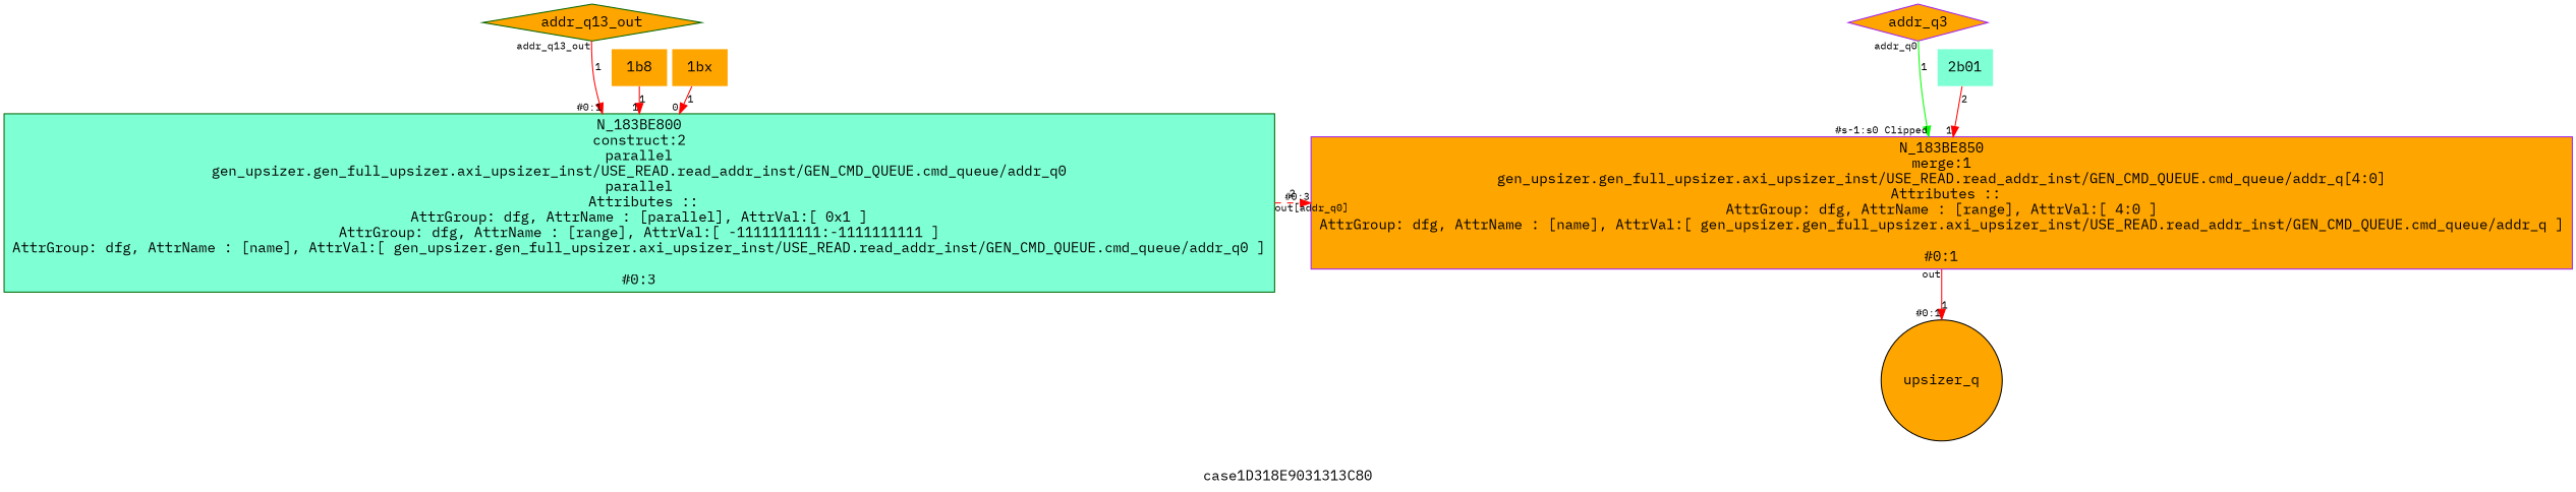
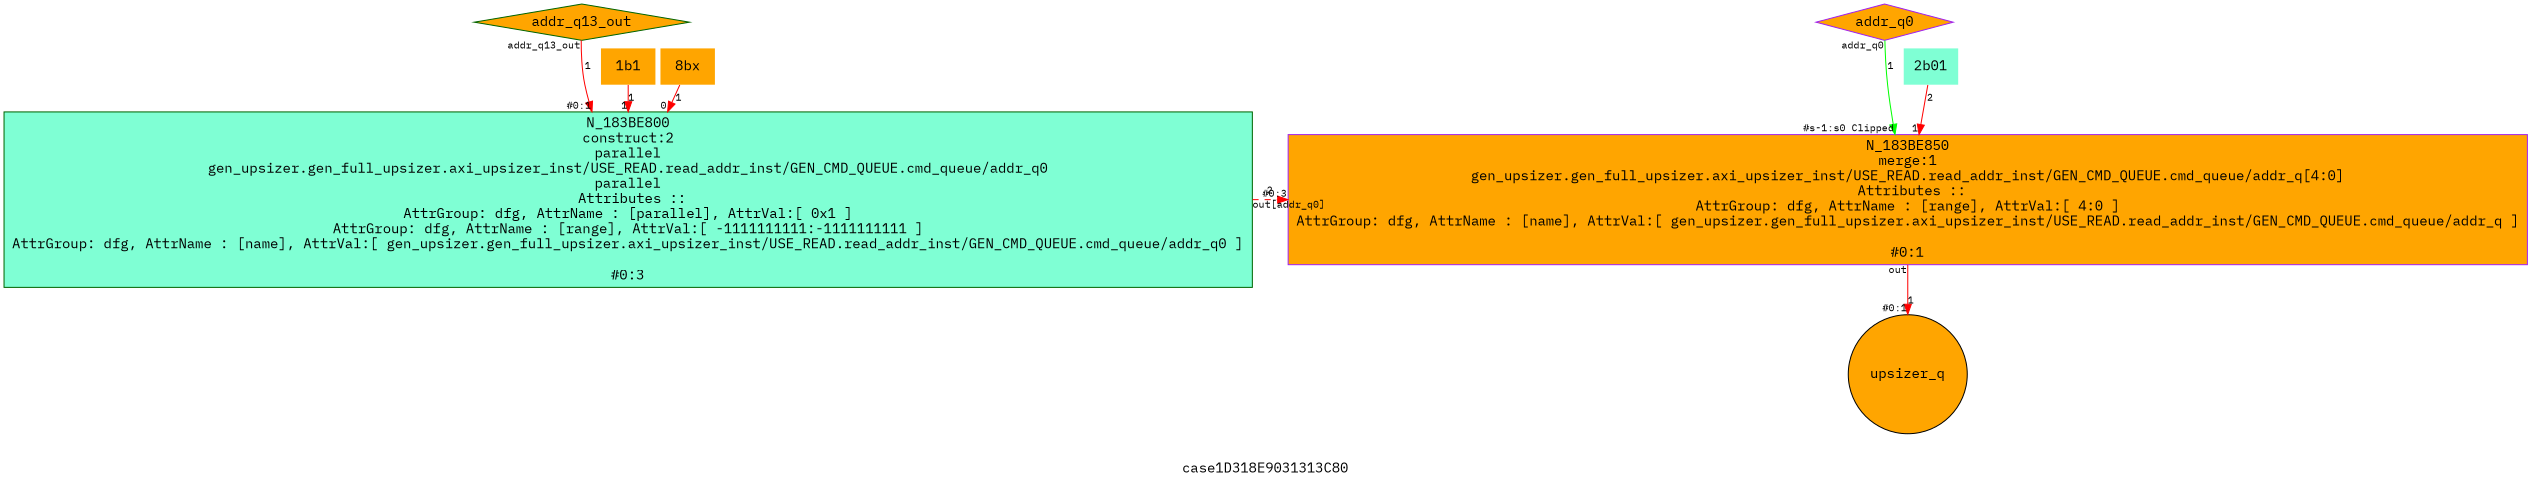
  digraph {
    fontname="IBM Plex Mono"
    label=case1D318E9031313C80
    ranksep=0.1
    splines=true
    node [color=purple fillcolor=orange fontname="IBM Plex Mono" shape=plaintext style=filled]
    edge [color="#ff0000" fontname="IBM Plex Mono" fontsize=10 headlabel="#0:1"]
    n1 [color=darkgreen label=addr_q13_out shape=diamond]
-   n2 [label=addr_q3 shape=diamond]
+   n2 [label=addr_q0 shape=diamond]
    n3 [color=black label=upsizer_q shape=circle]
    n4 [color=darkgreen fillcolor=aquamarine label="N_183BE800\nconstruct:2\nparallel\ngen_upsizer.gen_full_upsizer.axi_upsizer_inst/USE_READ.read_addr_inst/GEN_CMD_QUEUE.cmd_queue/addr_q0\nparallel\n Attributes ::\nAttrGroup: dfg, AttrName : [parallel], AttrVal:[ 0x1 ]\nAttrGroup: dfg, AttrName : [range], AttrVal:[ -1111111111:-1111111111 ]\nAttrGroup: dfg, AttrName : [name], AttrVal:[ gen_upsizer.gen_full_upsizer.axi_upsizer_inst/USE_READ.read_addr_inst/GEN_CMD_QUEUE.cmd_queue/addr_q0 ]\n\n#0:3\n" shape=box]
    n5 [label="N_183BE850\nmerge:1\ngen_upsizer.gen_full_upsizer.axi_upsizer_inst/USE_READ.read_addr_inst/GEN_CMD_QUEUE.cmd_queue/addr_q[4:0]\n Attributes ::\nAttrGroup: dfg, AttrName : [range], AttrVal:[ 4:0 ]\nAttrGroup: dfg, AttrName : [name], AttrVal:[ gen_upsizer.gen_full_upsizer.axi_upsizer_inst/USE_READ.read_addr_inst/GEN_CMD_QUEUE.cmd_queue/addr_q ]\n\n#0:1\n" shape=box]
    n6 [color=blue fillcolor=aquamarine label="2b01"]
-   n7 [color=blue label="1b8"]
-   n8 [label="1bx"]
+   n7 [color=blue label="1b1"]
+   n8 [label="8bx"]
    subgraph sub_1 {
      rank=source
      n1
      n2
    }
    subgraph sub_2 {
      rank=sink
      n3
    }
    subgraph sub_3 {
      rank=same
      n4
      n5
    }
    n1 -> n4 [label=<1> taillabel=addr_q13_out]
    n2 -> n5 [color="#00ff00" headlabel="#s-1:s0 Clipped" label=<1> taillabel=addr_q0]
    n4 -> n5 [constraint=false headlabel="#0:3" label=2 style=dashed taillabel="out[addr_q0]"]
    n5 -> n3 [label=<1> taillabel=out]
    n6 -> n5 [headlabel=1 label=2]
    n7 -> n4 [headlabel=1 label=<1>]
    n8 -> n4 [headlabel=0 label=<1>]
  }
